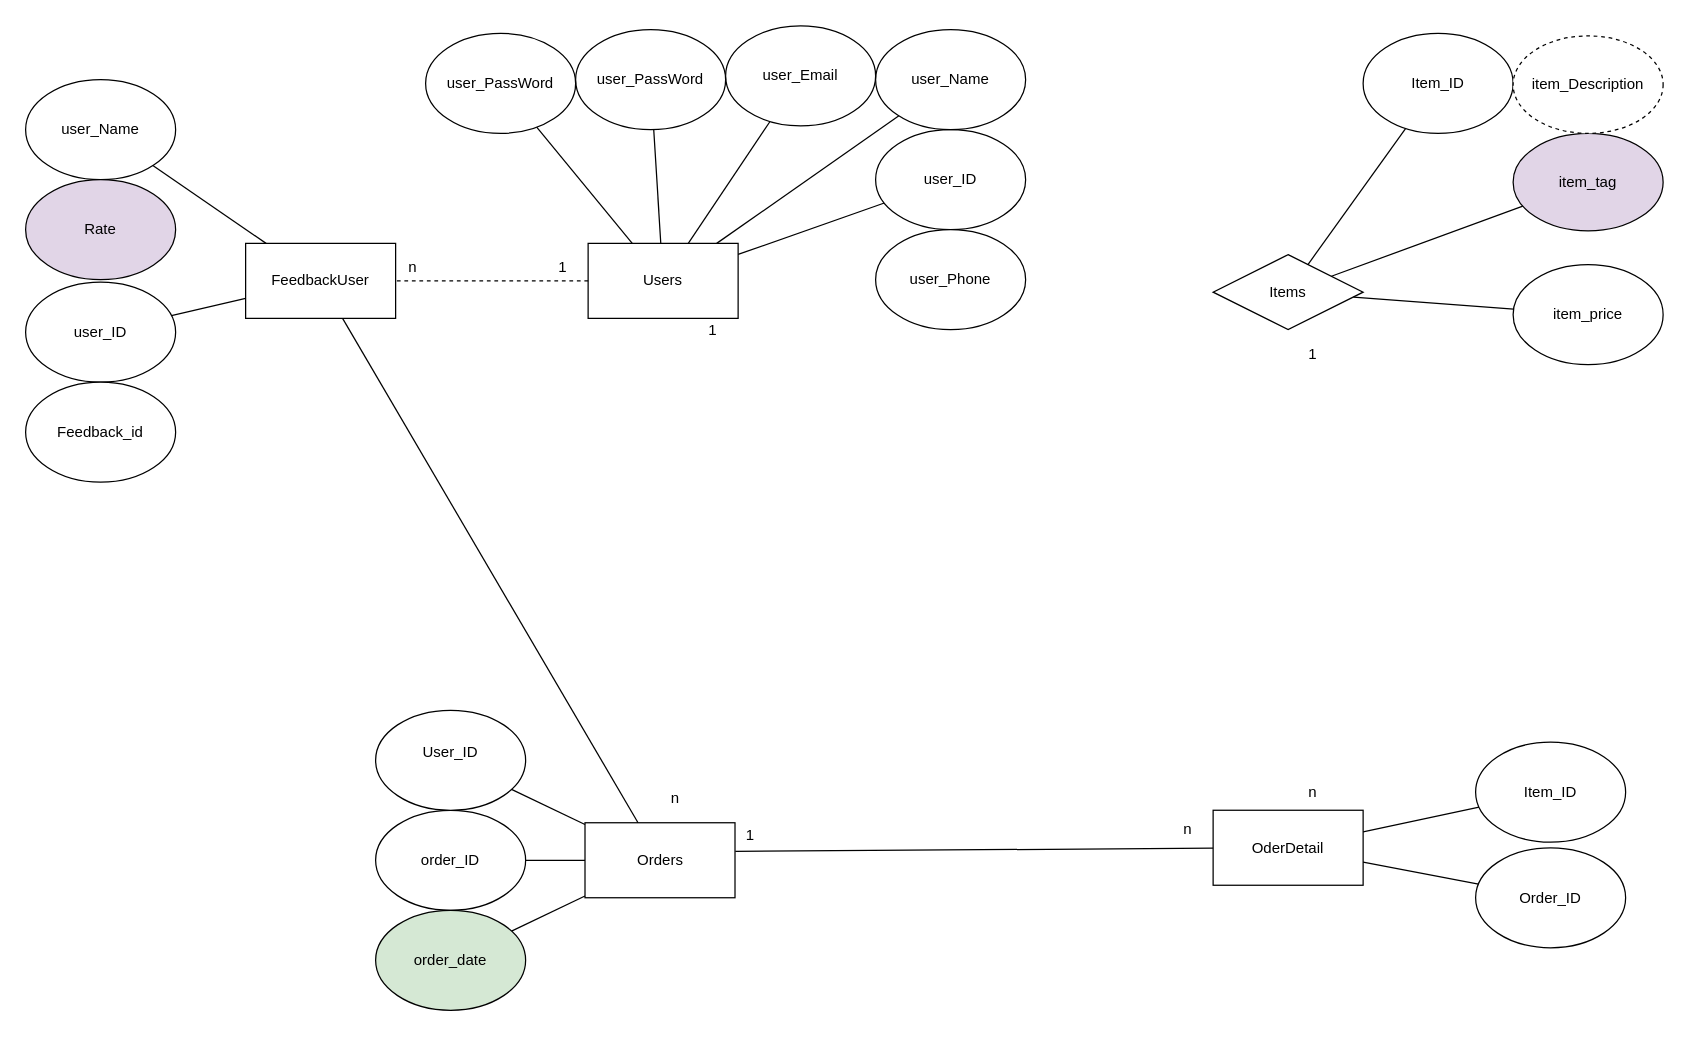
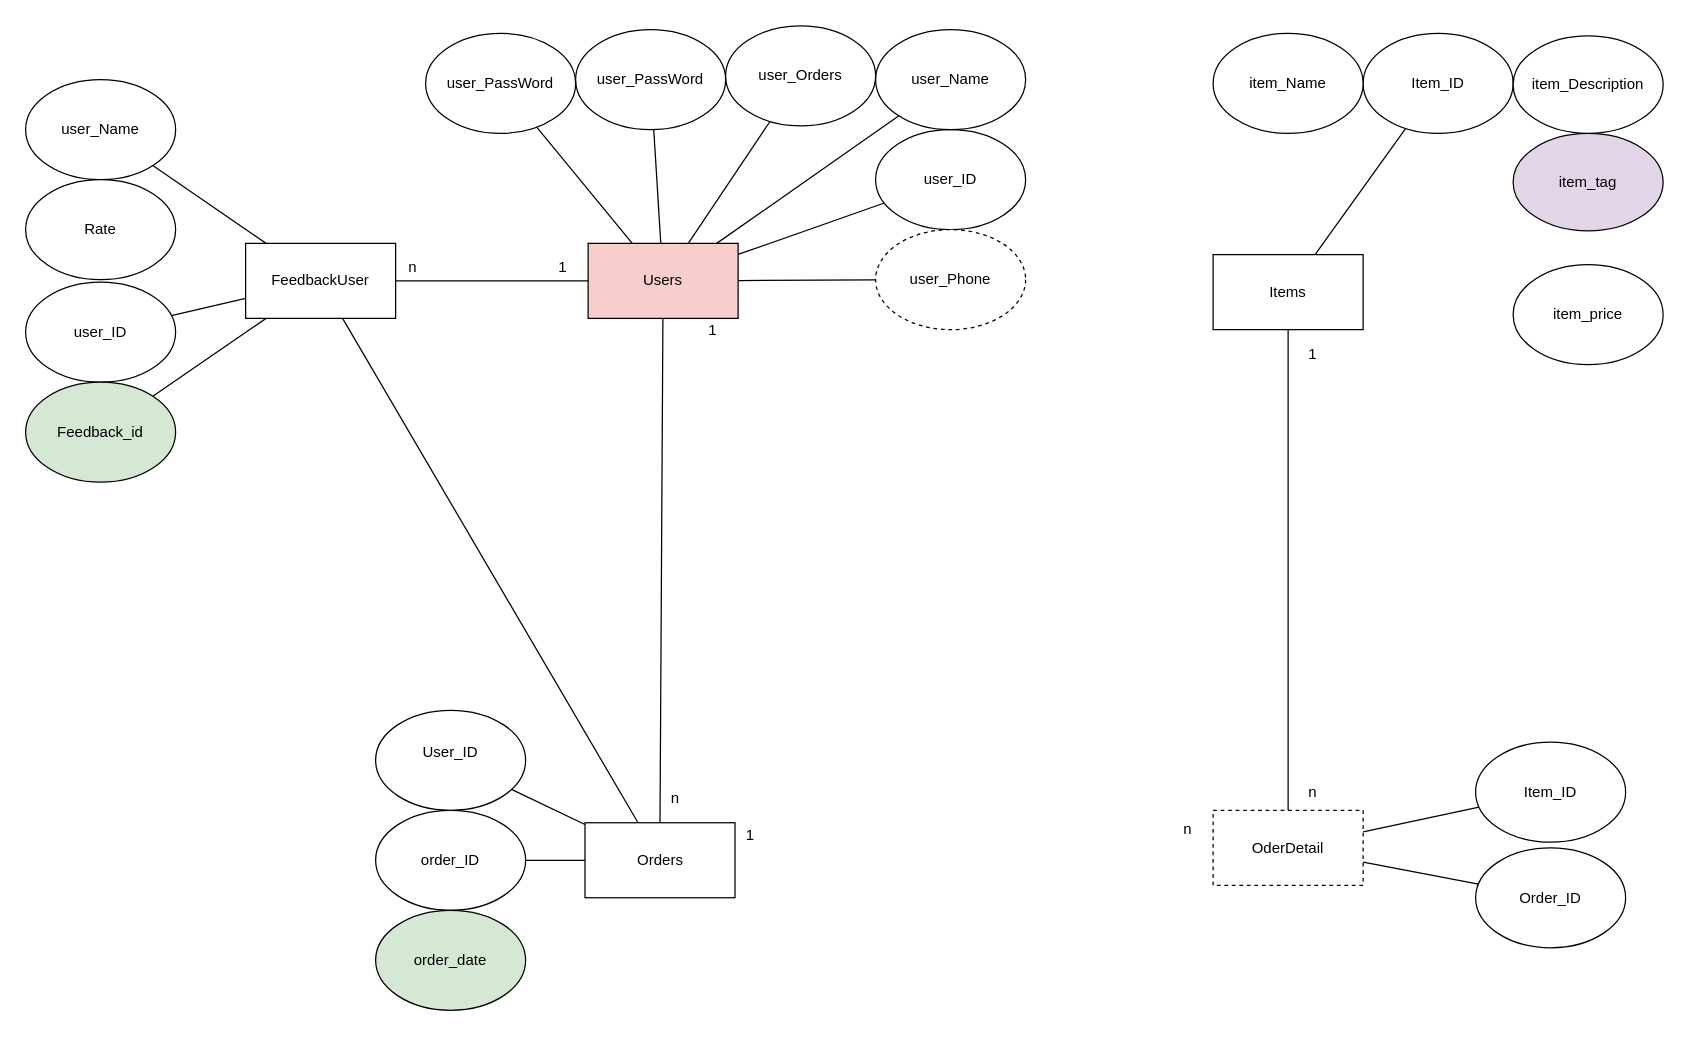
  <mxCell id="0" />
  <mxCell id="1" parent="0" />
- <mxCell id="2" value="Users" style="rounded=0;whiteSpace=wrap;html=1;" parent="1" vertex="1"><mxGeometry x="470" y="194" width="120" height="60" as="geometry" /></mxCell>
+ <mxCell id="2" value="Users" style="rounded=0;whiteSpace=wrap;html=1;fillColor=#f8cecc;" parent="1" vertex="1"><mxGeometry x="470" y="194" width="120" height="60" as="geometry" /></mxCell>
  <mxCell id="3" value="" style="endArrow=none;html=1;" parent="1" source="2" target="4" edge="1"><mxGeometry width="50" height="50" relative="1" as="geometry"><mxPoint x="509" y="204" as="sourcePoint" /><mxPoint x="530" y="114" as="targetPoint" /></mxGeometry></mxCell>
  <mxCell id="4" value="user_ID" style="ellipse;whiteSpace=wrap;html=1;" parent="1" vertex="1"><mxGeometry x="700" y="103" width="120" height="80" as="geometry" /></mxCell>
  <mxCell id="5" value="" style="endArrow=none;html=1;" parent="1" source="2" target="6" edge="1"><mxGeometry width="50" height="50" relative="1" as="geometry"><mxPoint x="320.714" y="169" as="sourcePoint" /><mxPoint x="340" y="79" as="targetPoint" /></mxGeometry></mxCell>
  <mxCell id="6" value="user_Name" style="ellipse;whiteSpace=wrap;html=1;" parent="1" vertex="1"><mxGeometry x="700" y="23" width="120" height="80" as="geometry" /></mxCell>
  <mxCell id="7" value="" style="endArrow=none;html=1;" parent="1" source="2" target="8" edge="1"><mxGeometry width="50" height="50" relative="1" as="geometry"><mxPoint x="470" y="319" as="sourcePoint" /><mxPoint x="310" y="194" as="targetPoint" /></mxGeometry></mxCell>
- <mxCell id="8" value="user_Email" style="ellipse;whiteSpace=wrap;html=1;" parent="1" vertex="1"><mxGeometry x="580" y="20" width="120" height="80" as="geometry" /></mxCell>
+ <mxCell id="8" value="user_Orders" style="ellipse;whiteSpace=wrap;html=1;" parent="1" vertex="1"><mxGeometry x="580" y="20" width="120" height="80" as="geometry" /></mxCell>
  <mxCell id="9" value="" style="endArrow=none;html=1;" parent="1" source="2" target="10" edge="1"><mxGeometry width="50" height="50" relative="1" as="geometry"><mxPoint x="440" y="429" as="sourcePoint" /><mxPoint x="280" y="304" as="targetPoint" /></mxGeometry></mxCell>
  <mxCell id="10" value="user_PassWord" style="ellipse;whiteSpace=wrap;html=1;" parent="1" vertex="1"><mxGeometry x="460" y="23" width="120" height="80" as="geometry" /></mxCell>
- <mxCell id="12" value="user_Phone" style="ellipse;whiteSpace=wrap;html=1;" parent="1" vertex="1"><mxGeometry x="700" y="183" width="120" height="80" as="geometry" /></mxCell>
- <mxCell id="13" value="Items" style="rhombus;whiteSpace=wrap;html=1;" parent="1" vertex="1"><mxGeometry x="970" y="203" width="120" height="60" as="geometry" /></mxCell>
+ <mxCell id="11" value="" style="endArrow=none;html=1;" parent="1" source="2" target="12" edge="1"><mxGeometry width="50" height="50" relative="1" as="geometry"><mxPoint x="500" y="264" as="sourcePoint" /><mxPoint x="270" y="384" as="targetPoint" /></mxGeometry></mxCell>
+ <mxCell id="12" value="user_Phone" style="ellipse;whiteSpace=wrap;html=1;dashed=1;" parent="1" vertex="1"><mxGeometry x="700" y="183" width="120" height="80" as="geometry" /></mxCell>
+ <mxCell id="13" value="Items" style="rounded=0;whiteSpace=wrap;html=1;" parent="1" vertex="1"><mxGeometry x="970" y="203" width="120" height="60" as="geometry" /></mxCell>
  <mxCell id="14" value="" style="endArrow=none;html=1;" parent="1" source="13" target="15" edge="1"><mxGeometry width="50" height="50" relative="1" as="geometry"><mxPoint x="1070" y="228" as="sourcePoint" /><mxPoint x="1120" y="128" as="targetPoint" /></mxGeometry></mxCell>
  <mxCell id="15" value="Item_ID" style="ellipse;whiteSpace=wrap;html=1;" parent="1" vertex="1"><mxGeometry x="1090" y="26" width="120" height="80" as="geometry" /></mxCell>
- <mxCell id="17" value="" style="endArrow=none;html=1;" parent="1" source="13" target="18" edge="1"><mxGeometry width="50" height="50" relative="1" as="geometry"><mxPoint x="1030" y="443" as="sourcePoint" /><mxPoint x="870" y="318" as="targetPoint" /></mxGeometry></mxCell>
+ <mxCell id="16" value="item_Name&lt;br&gt;" style="ellipse;whiteSpace=wrap;html=1;" parent="1" vertex="1"><mxGeometry x="970" y="26" width="120" height="80" as="geometry" /></mxCell>
  <mxCell id="18" value="item_price" style="ellipse;whiteSpace=wrap;html=1;" parent="1" vertex="1"><mxGeometry x="1210" y="211" width="120" height="80" as="geometry" /></mxCell>
- <mxCell id="19" value="" style="endArrow=none;html=1;" parent="1" source="13" target="20" edge="1"><mxGeometry width="50" height="50" relative="1" as="geometry"><mxPoint x="1217.5" y="280.5" as="sourcePoint" /><mxPoint x="1020" y="400.5" as="targetPoint" /></mxGeometry></mxCell>
  <mxCell id="20" value="item_tag" style="ellipse;whiteSpace=wrap;html=1;fillColor=#e1d5e7;" parent="1" vertex="1"><mxGeometry x="1210" y="106" width="120" height="78" as="geometry" /></mxCell>
- <mxCell id="21" value="item_Description" style="ellipse;whiteSpace=wrap;html=1;dashed=1;" parent="1" vertex="1"><mxGeometry x="1210" y="28" width="120" height="78" as="geometry" /></mxCell>
+ <mxCell id="21" value="item_Description" style="ellipse;whiteSpace=wrap;html=1;" parent="1" vertex="1"><mxGeometry x="1210" y="28" width="120" height="78" as="geometry" /></mxCell>
  <mxCell id="22" value="Orders" style="rounded=0;whiteSpace=wrap;html=1;" parent="1" vertex="1"><mxGeometry x="467.5" y="657.5" width="120" height="60" as="geometry" /></mxCell>
  <mxCell id="23" value="" style="endArrow=none;html=1;" parent="1" source="22" target="24" edge="1"><mxGeometry width="50" height="50" relative="1" as="geometry"><mxPoint x="417.5" y="686" as="sourcePoint" /><mxPoint x="467.5" y="586" as="targetPoint" /></mxGeometry></mxCell>
  <mxCell id="24" value="order_ID" style="ellipse;whiteSpace=wrap;html=1;" parent="1" vertex="1"><mxGeometry x="300" y="647.5" width="120" height="80" as="geometry" /></mxCell>
- <mxCell id="25" value="" style="endArrow=none;html=1;" parent="1" source="22" target="26" edge="1"><mxGeometry width="50" height="50" relative="1" as="geometry"><mxPoint x="258.214" y="641" as="sourcePoint" /><mxPoint x="277.5" y="551" as="targetPoint" /></mxGeometry></mxCell>
  <mxCell id="26" value="order_date" style="ellipse;whiteSpace=wrap;html=1;fillColor=#d5e8d4;" parent="1" vertex="1"><mxGeometry x="300" y="727.5" width="120" height="80" as="geometry" /></mxCell>
  <mxCell id="27" value="User_ID&lt;br&gt;&lt;br&gt;" style="ellipse;whiteSpace=wrap;html=1;" parent="1" vertex="1"><mxGeometry x="300" y="567.5" width="120" height="80" as="geometry" /></mxCell>
  <mxCell id="28" value="" style="endArrow=none;html=1;" parent="1" source="22" target="27" edge="1"><mxGeometry width="50" height="50" relative="1" as="geometry"><mxPoint x="507.595" y="716.095" as="sourcePoint" /><mxPoint x="557.071" y="751.183" as="targetPoint" /></mxGeometry></mxCell>
- <mxCell id="29" value="OderDetail" style="rounded=0;whiteSpace=wrap;html=1;" parent="1" vertex="1"><mxGeometry x="970" y="647.5" width="120" height="60" as="geometry" /></mxCell>
+ <mxCell id="29" value="OderDetail" style="rounded=0;whiteSpace=wrap;html=1;dashed=1;" parent="1" vertex="1"><mxGeometry x="970" y="647.5" width="120" height="60" as="geometry" /></mxCell>
  <mxCell id="30" value="" style="endArrow=none;html=1;" parent="1" source="29" target="31" edge="1"><mxGeometry width="50" height="50" relative="1" as="geometry"><mxPoint x="950" y="643" as="sourcePoint" /><mxPoint x="1000" y="543" as="targetPoint" /></mxGeometry></mxCell>
  <mxCell id="31" value="Item_ID" style="ellipse;whiteSpace=wrap;html=1;" parent="1" vertex="1"><mxGeometry x="1180" y="593" width="120" height="80" as="geometry" /></mxCell>
  <mxCell id="32" value="" style="endArrow=none;html=1;" parent="1" source="29" target="33" edge="1"><mxGeometry width="50" height="50" relative="1" as="geometry"><mxPoint x="790.714" y="598" as="sourcePoint" /><mxPoint x="810" y="508" as="targetPoint" /></mxGeometry></mxCell>
  <mxCell id="33" value="Order_ID" style="ellipse;whiteSpace=wrap;html=1;" parent="1" vertex="1"><mxGeometry x="1180" y="677.5" width="120" height="80" as="geometry" /></mxCell>
+ <mxCell id="34" value="" style="endArrow=none;html=1;entryX=0.5;entryY=0;entryDx=0;entryDy=0;" parent="1" source="2" target="22" edge="1"><mxGeometry width="50" height="50" relative="1" as="geometry"><mxPoint x="850" y="268" as="sourcePoint" /><mxPoint x="900" y="218" as="targetPoint" /></mxGeometry></mxCell>
  <mxCell id="35" value="1" style="text;html=1;strokeColor=none;fillColor=none;align=center;verticalAlign=middle;whiteSpace=wrap;rounded=0;" parent="1" vertex="1"><mxGeometry x="540" y="254" width="60" height="20" as="geometry" /></mxCell>
  <mxCell id="36" value="n" style="text;html=1;strokeColor=none;fillColor=none;align=center;verticalAlign=middle;whiteSpace=wrap;rounded=0;" parent="1" vertex="1"><mxGeometry x="510" y="627.5" width="60" height="20" as="geometry" /></mxCell>
- <mxCell id="37" value="" style="endArrow=none;html=1;exitX=1.002;exitY=0.381;exitDx=0;exitDy=0;exitPerimeter=0;" parent="1" source="22" target="29" edge="1"><mxGeometry width="50" height="50" relative="1" as="geometry"><mxPoint x="558" y="673" as="sourcePoint" /><mxPoint x="557.5" y="772" as="targetPoint" /></mxGeometry></mxCell>
  <mxCell id="38" value="1" style="text;html=1;strokeColor=none;fillColor=none;align=center;verticalAlign=middle;whiteSpace=wrap;rounded=0;" parent="1" vertex="1"><mxGeometry x="580" y="657.5" width="40" height="20" as="geometry" /></mxCell>
  <mxCell id="39" value="n" style="text;html=1;strokeColor=none;fillColor=none;align=center;verticalAlign=middle;whiteSpace=wrap;rounded=0;" parent="1" vertex="1"><mxGeometry x="930" y="653" width="40" height="20" as="geometry" /></mxCell>
+ <mxCell id="40" value="" style="endArrow=none;html=1;" parent="1" source="29" target="13" edge="1"><mxGeometry width="50" height="50" relative="1" as="geometry"><mxPoint x="626.39" y="667.5" as="sourcePoint" /><mxPoint x="1011.11" y="268" as="targetPoint" /></mxGeometry></mxCell>
  <mxCell id="41" value="1" style="text;html=1;strokeColor=none;fillColor=none;align=center;verticalAlign=middle;whiteSpace=wrap;rounded=0;" parent="1" vertex="1"><mxGeometry x="1030" y="273" width="40" height="20" as="geometry" /></mxCell>
  <mxCell id="42" value="n" style="text;html=1;strokeColor=none;fillColor=none;align=center;verticalAlign=middle;whiteSpace=wrap;rounded=0;" parent="1" vertex="1"><mxGeometry x="1030" y="623" width="40" height="20" as="geometry" /></mxCell>
  <mxCell id="43" value="FeedbackUser&lt;br&gt;" style="rounded=0;whiteSpace=wrap;html=1;" parent="1" vertex="1"><mxGeometry x="196" y="194" width="120" height="60" as="geometry" /></mxCell>
  <mxCell id="44" value="" style="endArrow=none;html=1;" parent="1" source="43" target="45" edge="1"><mxGeometry width="50" height="50" relative="1" as="geometry"><mxPoint x="201" y="210.194" as="sourcePoint" /><mxPoint x="65" y="224" as="targetPoint" /></mxGeometry></mxCell>
  <mxCell id="45" value="user_ID" style="ellipse;whiteSpace=wrap;html=1;" parent="1" vertex="1"><mxGeometry x="20" y="225" width="120" height="80" as="geometry" /></mxCell>
  <mxCell id="46" value="user_Name" style="ellipse;whiteSpace=wrap;html=1;" parent="1" vertex="1"><mxGeometry x="20" y="63" width="120" height="80" as="geometry" /></mxCell>
- <mxCell id="48" value="Feedback_id&lt;br&gt;" style="ellipse;whiteSpace=wrap;html=1;" parent="1" vertex="1"><mxGeometry x="20" y="305" width="120" height="80" as="geometry" /></mxCell>
+ <mxCell id="47" value="" style="endArrow=none;html=1;" parent="1" source="43" target="48" edge="1"><mxGeometry width="50" height="50" relative="1" as="geometry"><mxPoint x="227.476" y="213" as="sourcePoint" /><mxPoint x="-67.5" y="523" as="targetPoint" /></mxGeometry></mxCell>
+ <mxCell id="48" value="Feedback_id&lt;br&gt;" style="ellipse;whiteSpace=wrap;html=1;fillColor=#d5e8d4;" parent="1" vertex="1"><mxGeometry x="20" y="305" width="120" height="80" as="geometry" /></mxCell>
  <mxCell id="49" value="" style="endArrow=none;html=1;" parent="1" source="43" target="46" edge="1"><mxGeometry width="50" height="50" relative="1" as="geometry"><mxPoint x="201" y="156.505" as="sourcePoint" /><mxPoint x="156.183" y="67.173" as="targetPoint" /></mxGeometry></mxCell>
  <mxCell id="50" value="1" style="text;html=1;strokeColor=none;fillColor=none;align=center;verticalAlign=middle;whiteSpace=wrap;rounded=0;" parent="1" vertex="1"><mxGeometry x="420" y="203" width="60" height="20" as="geometry" /></mxCell>
  <mxCell id="51" value="n" style="text;html=1;strokeColor=none;fillColor=none;align=center;verticalAlign=middle;whiteSpace=wrap;rounded=0;" parent="1" vertex="1"><mxGeometry x="300" y="203" width="60" height="20" as="geometry" /></mxCell>
- <mxCell id="52" value="" style="endArrow=none;html=1;dashed=1;" parent="1" source="2" target="43" edge="1"><mxGeometry width="50" height="50" relative="1" as="geometry"><mxPoint x="470" y="224" as="sourcePoint" /><mxPoint x="316" y="224" as="targetPoint" /></mxGeometry></mxCell>
+ <mxCell id="52" value="" style="endArrow=none;html=1;" parent="1" source="2" target="43" edge="1"><mxGeometry width="50" height="50" relative="1" as="geometry"><mxPoint x="470" y="224" as="sourcePoint" /><mxPoint x="316" y="224" as="targetPoint" /></mxGeometry></mxCell>
  <mxCell id="53" value="" style="endArrow=none;html=1;" edge="1" parent="1" target="54" source="2"><mxGeometry width="50" height="50" relative="1" as="geometry"><mxPoint x="497.624" y="204" as="sourcePoint" /><mxPoint x="134" y="305.5" as="targetPoint" /></mxGeometry></mxCell>
  <mxCell id="54" value="user_PassWord" style="ellipse;whiteSpace=wrap;html=1;" vertex="1" parent="1"><mxGeometry x="340" y="26" width="120" height="80" as="geometry" /></mxCell>
  <mxCell id="55" value="" style="endArrow=none;html=1;" edge="1" parent="1" target="22" source="43"><mxGeometry width="50" height="50" relative="1" as="geometry"><mxPoint x="171.709" y="133" as="sourcePoint" /><mxPoint x="5" y="144" as="targetPoint" /></mxGeometry></mxCell>
- <mxCell id="56" value="Rate" style="ellipse;whiteSpace=wrap;html=1;fillColor=#e1d5e7;" vertex="1" parent="1"><mxGeometry x="20" y="143" width="120" height="80" as="geometry" /></mxCell>
+ <mxCell id="56" value="Rate" style="ellipse;whiteSpace=wrap;html=1;" vertex="1" parent="1"><mxGeometry x="20" y="143" width="120" height="80" as="geometry" /></mxCell>
